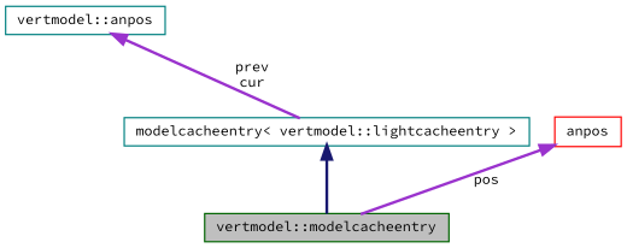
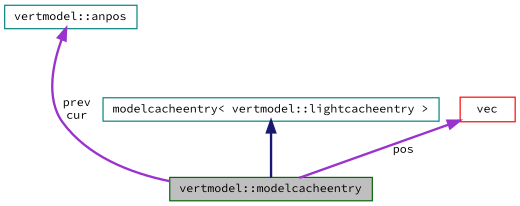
  digraph {
    fontname="Source Code Pro"
    node [color=teal fillcolor=white fontname="Source Code Pro" fontsize=10 shape=record style=filled]
    edge [color=darkorchid3 dir=back fontname="Source Code Pro" fontsize=10 labelfontname=FreeSans labelfontsize=10 style=bold]
    n1 [color=darkgreen fillcolor=grey75 fontcolor=black height=0.2 label="vertmodel::modelcacheentry" width=0.4]
    n2 [height=0.2 label="modelcacheentry\< vertmodel::lightcacheentry \>" width=0.4]
    n3 [height=0.2 label="vertmodel::anpos" width=0.4]
-   n4 [color=red height=0.2 label=anpos width=0.4]
+   n4 [color=red height=0.2 label=vec width=0.4]
    n2 -> n1 [color=midnightblue]
-   n3 -> n2 [label="prev\ncur"]
+   n3 -> n1 [label="prev\ncur"]
    n4 -> n1 [label=pos]
  }
